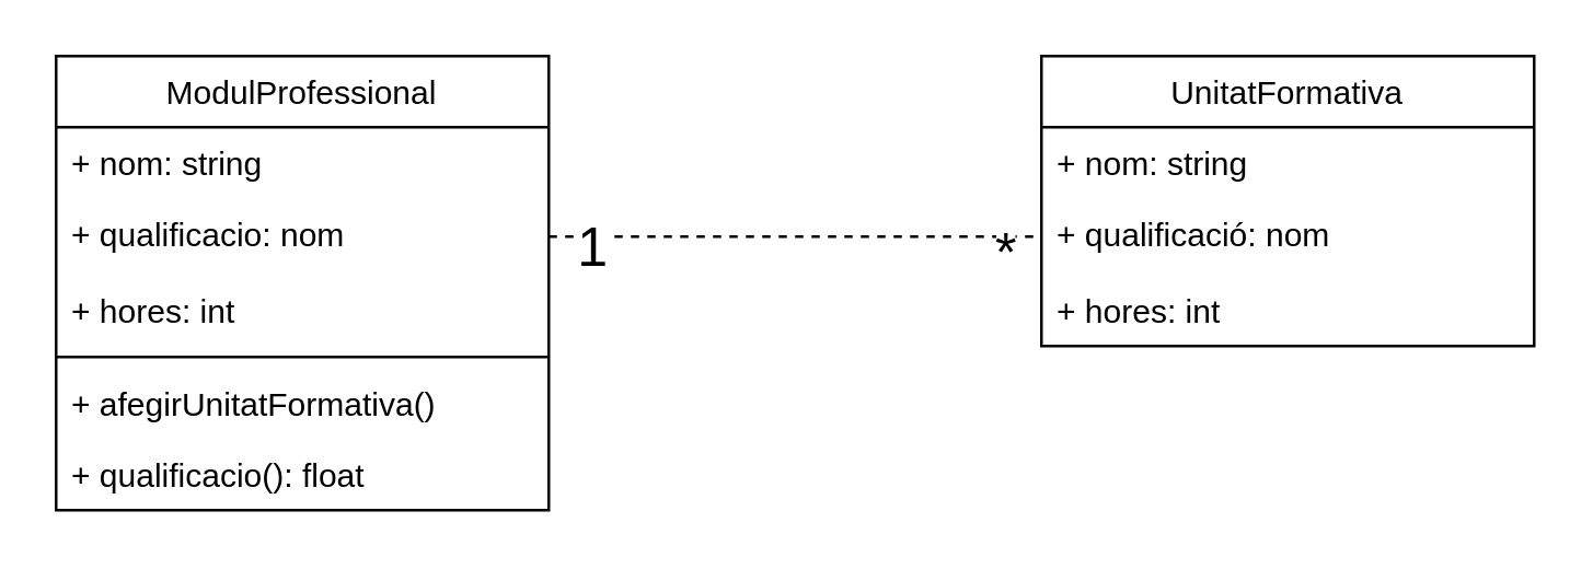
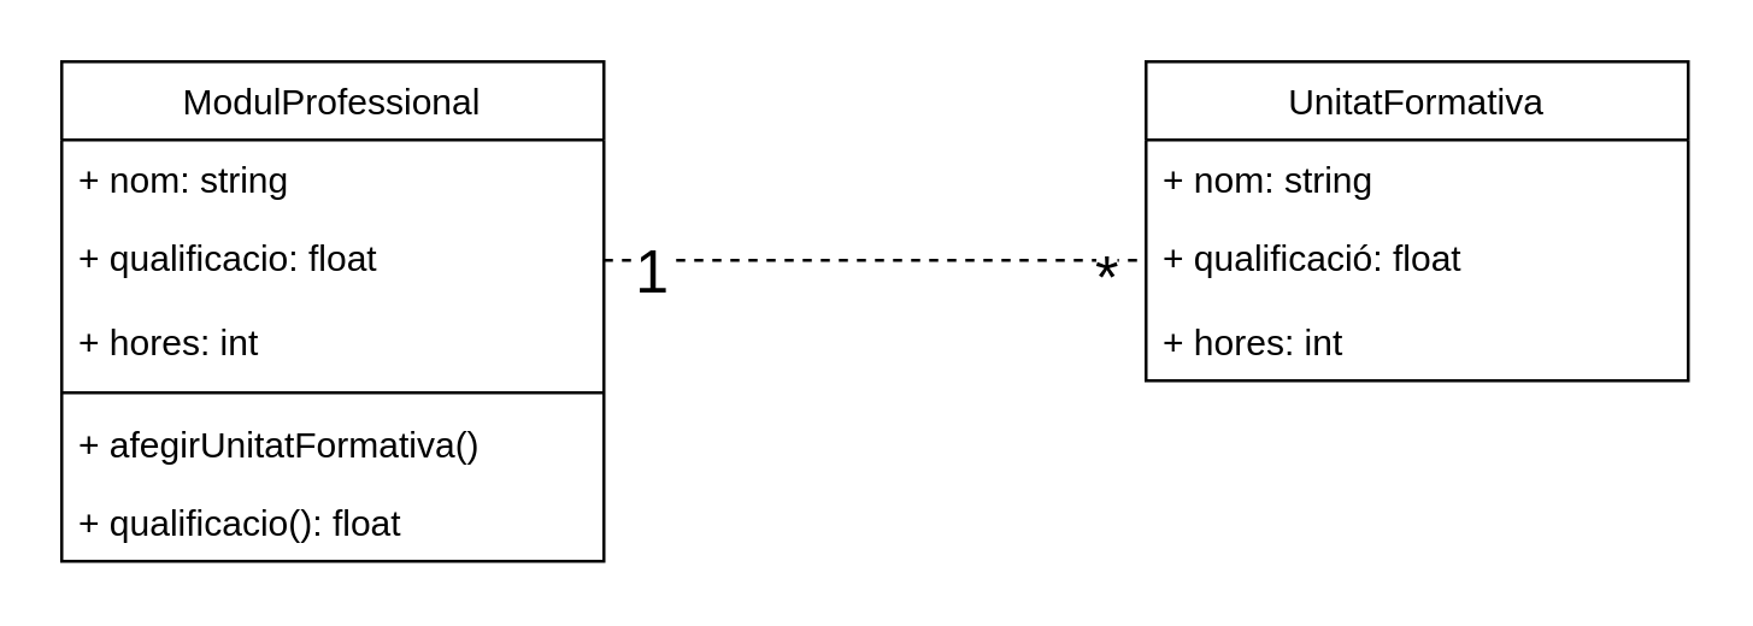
  <mxCell id="0" />
  <mxCell id="1" parent="0" />
  <mxCell id="2" value="ModulProfessional" style="swimlane;fontStyle=0;childLayout=stackLayout;horizontal=1;startSize=26;fillColor=none;horizontalStack=0;resizeParent=1;resizeParentMax=0;resizeLast=0;collapsible=1;marginBottom=0;" parent="1" vertex="1"><mxGeometry x="20" y="20" width="180" height="166" as="geometry" /></mxCell>
  <mxCell id="3" value="+ nom: string" style="text;strokeColor=none;fillColor=none;align=left;verticalAlign=top;spacingLeft=4;spacingRight=4;overflow=hidden;rotatable=0;points=[[0,0.5],[1,0.5]];portConstraint=eastwest;" parent="2" vertex="1"><mxGeometry y="26" width="180" height="26" as="geometry" /></mxCell>
- <mxCell id="4" value="+ qualificacio: nom" style="text;strokeColor=none;fillColor=none;align=left;verticalAlign=top;spacingLeft=4;spacingRight=4;overflow=hidden;rotatable=0;points=[[0,0.5],[1,0.5]];portConstraint=eastwest;" parent="2" vertex="1"><mxGeometry y="52" width="180" height="28" as="geometry" /></mxCell>
+ <mxCell id="4" value="+ qualificacio: float" style="text;strokeColor=none;fillColor=none;align=left;verticalAlign=top;spacingLeft=4;spacingRight=4;overflow=hidden;rotatable=0;points=[[0,0.5],[1,0.5]];portConstraint=eastwest;" parent="2" vertex="1"><mxGeometry y="52" width="180" height="28" as="geometry" /></mxCell>
  <mxCell id="5" value="+ hores: int" style="text;strokeColor=none;fillColor=none;align=left;verticalAlign=top;spacingLeft=4;spacingRight=4;overflow=hidden;rotatable=0;points=[[0,0.5],[1,0.5]];portConstraint=eastwest;" vertex="1" parent="2"><mxGeometry y="80" width="180" height="26" as="geometry" /></mxCell>
  <mxCell id="6" value="" style="line;strokeWidth=1;fillColor=none;align=left;verticalAlign=middle;spacingTop=-1;spacingLeft=3;spacingRight=3;rotatable=0;labelPosition=right;points=[];portConstraint=eastwest;strokeColor=inherit;" vertex="1" parent="2"><mxGeometry y="106" width="180" height="8" as="geometry" /></mxCell>
  <mxCell id="7" value="+ afegirUnitatFormativa()" style="text;strokeColor=none;fillColor=none;align=left;verticalAlign=top;spacingLeft=4;spacingRight=4;overflow=hidden;rotatable=0;points=[[0,0.5],[1,0.5]];portConstraint=eastwest;" vertex="1" parent="2"><mxGeometry y="114" width="180" height="26" as="geometry" /></mxCell>
  <mxCell id="8" value="+ qualificacio(): float" style="text;strokeColor=none;fillColor=none;align=left;verticalAlign=top;spacingLeft=4;spacingRight=4;overflow=hidden;rotatable=0;points=[[0,0.5],[1,0.5]];portConstraint=eastwest;" vertex="1" parent="2"><mxGeometry y="140" width="180" height="26" as="geometry" /></mxCell>
  <mxCell id="9" value="UnitatFormativa" style="swimlane;fontStyle=0;childLayout=stackLayout;horizontal=1;startSize=26;fillColor=none;horizontalStack=0;resizeParent=1;resizeParentMax=0;resizeLast=0;collapsible=1;marginBottom=0;" vertex="1" parent="1"><mxGeometry x="380" y="20" width="180" height="106" as="geometry" /></mxCell>
  <mxCell id="10" value="+ nom: string" style="text;strokeColor=none;fillColor=none;align=left;verticalAlign=top;spacingLeft=4;spacingRight=4;overflow=hidden;rotatable=0;points=[[0,0.5],[1,0.5]];portConstraint=eastwest;" vertex="1" parent="9"><mxGeometry y="26" width="180" height="26" as="geometry" /></mxCell>
- <mxCell id="11" value="+ qualificació: nom" style="text;strokeColor=none;fillColor=none;align=left;verticalAlign=top;spacingLeft=4;spacingRight=4;overflow=hidden;rotatable=0;points=[[0,0.5],[1,0.5]];portConstraint=eastwest;" vertex="1" parent="9"><mxGeometry y="52" width="180" height="28" as="geometry" /></mxCell>
+ <mxCell id="11" value="+ qualificació: float" style="text;strokeColor=none;fillColor=none;align=left;verticalAlign=top;spacingLeft=4;spacingRight=4;overflow=hidden;rotatable=0;points=[[0,0.5],[1,0.5]];portConstraint=eastwest;" vertex="1" parent="9"><mxGeometry y="52" width="180" height="28" as="geometry" /></mxCell>
  <mxCell id="12" value="+ hores: int" style="text;strokeColor=none;fillColor=none;align=left;verticalAlign=top;spacingLeft=4;spacingRight=4;overflow=hidden;rotatable=0;points=[[0,0.5],[1,0.5]];portConstraint=eastwest;" vertex="1" parent="9"><mxGeometry y="80" width="180" height="26" as="geometry" /></mxCell>
  <mxCell id="13" style="edgeStyle=orthogonalEdgeStyle;rounded=0;orthogonalLoop=1;jettySize=auto;html=1;entryX=0;entryY=0.5;entryDx=0;entryDy=0;endArrow=none;endFill=0;startArrow=none;startFill=0;dashed=1;" edge="1" parent="1" source="4" target="11"><mxGeometry relative="1" as="geometry" /></mxCell>
  <mxCell id="14" value="&lt;font style=&quot;font-size: 20px;&quot;&gt;1&lt;/font&gt;" style="edgeLabel;html=1;align=center;verticalAlign=middle;resizable=0;points=[];" vertex="1" connectable="0" parent="13"><mxGeometry x="-0.829" y="-2" relative="1" as="geometry"><mxPoint as="offset" /></mxGeometry></mxCell>
  <mxCell id="15" value="*" style="edgeLabel;html=1;align=center;verticalAlign=middle;resizable=0;points=[];fontSize=20;" vertex="1" connectable="0" parent="13"><mxGeometry x="0.848" y="-4" relative="1" as="geometry"><mxPoint as="offset" /></mxGeometry></mxCell>
